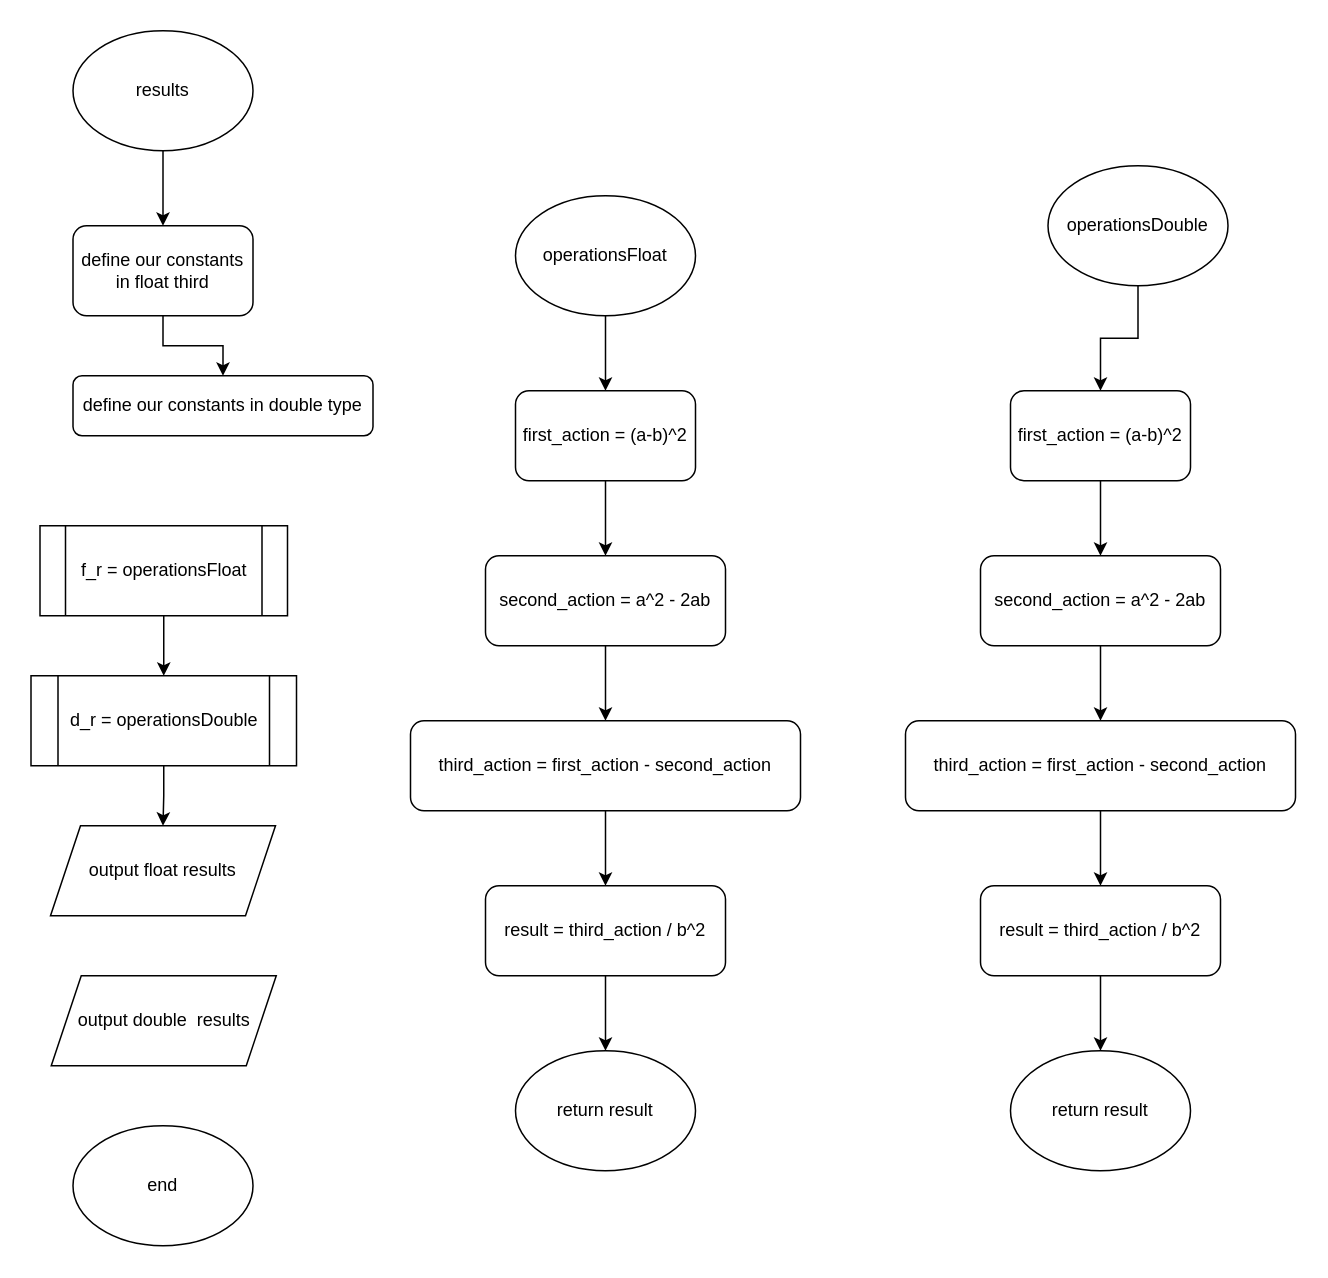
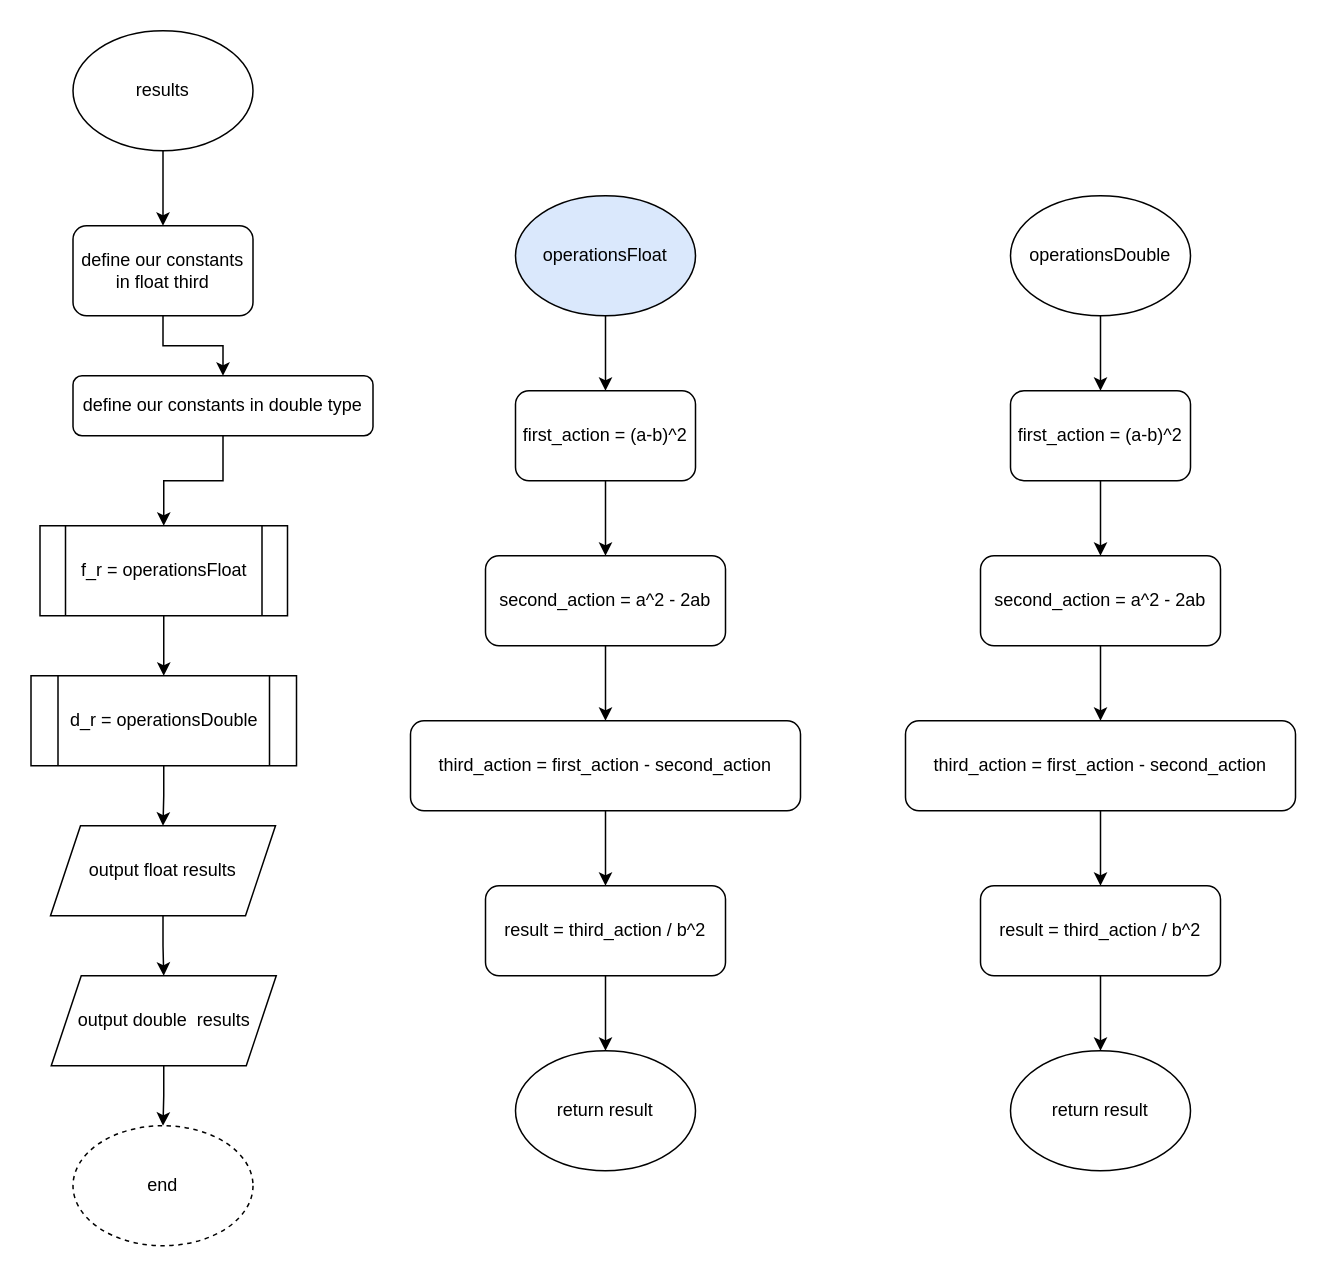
  <mxCell id="0" />
  <mxCell id="1" parent="0" />
  <mxCell id="2" style="edgeStyle=orthogonalEdgeStyle;rounded=0;orthogonalLoop=1;jettySize=auto;html=1;entryX=0.5;entryY=0;entryDx=0;entryDy=0;" edge="1" parent="1" source="3" target="5"><mxGeometry relative="1" as="geometry" /></mxCell>
  <mxCell id="3" value="&lt;div&gt;results&lt;/div&gt;" style="ellipse;whiteSpace=wrap;html=1;" vertex="1" parent="1"><mxGeometry x="48" y="20" width="120" height="80" as="geometry" /></mxCell>
  <mxCell id="4" style="edgeStyle=orthogonalEdgeStyle;rounded=0;orthogonalLoop=1;jettySize=auto;html=1;entryX=0.5;entryY=0;entryDx=0;entryDy=0;" edge="1" parent="1" source="5" target="7"><mxGeometry relative="1" as="geometry" /></mxCell>
  <mxCell id="5" value="define our constants in float third" style="rounded=1;whiteSpace=wrap;html=1;" vertex="1" parent="1"><mxGeometry x="48" y="150" width="120" height="60" as="geometry" /></mxCell>
+ <mxCell id="6" style="edgeStyle=orthogonalEdgeStyle;rounded=0;orthogonalLoop=1;jettySize=auto;html=1;entryX=0.5;entryY=0;entryDx=0;entryDy=0;" edge="1" parent="1" source="7" target="9"><mxGeometry relative="1" as="geometry" /></mxCell>
  <mxCell id="7" value="define our constants in double type" style="rounded=1;whiteSpace=wrap;html=1;" vertex="1" parent="1"><mxGeometry x="48" y="250" width="200" height="40" as="geometry" /></mxCell>
  <mxCell id="8" style="edgeStyle=orthogonalEdgeStyle;rounded=0;orthogonalLoop=1;jettySize=auto;html=1;entryX=0.5;entryY=0;entryDx=0;entryDy=0;" edge="1" parent="1" source="9" target="33"><mxGeometry relative="1" as="geometry" /></mxCell>
  <mxCell id="9" value="f_r = operationsFloat" style="shape=process;whiteSpace=wrap;html=1;backgroundOutline=1;" vertex="1" parent="1"><mxGeometry x="26" y="350" width="165" height="60" as="geometry" /></mxCell>
  <mxCell id="10" style="edgeStyle=orthogonalEdgeStyle;rounded=0;orthogonalLoop=1;jettySize=auto;html=1;entryX=0.5;entryY=0;entryDx=0;entryDy=0;" edge="1" parent="1" source="11" target="13"><mxGeometry relative="1" as="geometry" /></mxCell>
- <mxCell id="11" value="operationsFloat" style="ellipse;whiteSpace=wrap;html=1;" vertex="1" parent="1"><mxGeometry x="343" y="130" width="120" height="80" as="geometry" /></mxCell>
+ <mxCell id="11" value="operationsFloat" style="ellipse;whiteSpace=wrap;html=1;fillColor=#dae8fc;" vertex="1" parent="1"><mxGeometry x="343" y="130" width="120" height="80" as="geometry" /></mxCell>
  <mxCell id="12" style="edgeStyle=orthogonalEdgeStyle;rounded=0;orthogonalLoop=1;jettySize=auto;html=1;entryX=0.5;entryY=0;entryDx=0;entryDy=0;" edge="1" parent="1" source="13" target="15"><mxGeometry relative="1" as="geometry" /></mxCell>
  <mxCell id="13" value="first_action = (a-b)^2" style="rounded=1;whiteSpace=wrap;html=1;" vertex="1" parent="1"><mxGeometry x="343" y="260" width="120" height="60" as="geometry" /></mxCell>
  <mxCell id="14" style="edgeStyle=orthogonalEdgeStyle;rounded=0;orthogonalLoop=1;jettySize=auto;html=1;" edge="1" parent="1" source="15" target="17"><mxGeometry relative="1" as="geometry" /></mxCell>
  <mxCell id="15" value="second_action = a^2 - 2ab" style="rounded=1;whiteSpace=wrap;html=1;" vertex="1" parent="1"><mxGeometry x="323" y="370" width="160" height="60" as="geometry" /></mxCell>
  <mxCell id="16" style="edgeStyle=orthogonalEdgeStyle;rounded=0;orthogonalLoop=1;jettySize=auto;html=1;" edge="1" parent="1" source="17" target="19"><mxGeometry relative="1" as="geometry" /></mxCell>
  <mxCell id="17" value="third_action = first_action - second_action" style="rounded=1;whiteSpace=wrap;html=1;" vertex="1" parent="1"><mxGeometry x="273" y="480" width="260" height="60" as="geometry" /></mxCell>
  <mxCell id="18" style="edgeStyle=orthogonalEdgeStyle;rounded=0;orthogonalLoop=1;jettySize=auto;html=1;entryX=0.5;entryY=0;entryDx=0;entryDy=0;" edge="1" parent="1" source="19" target="20"><mxGeometry relative="1" as="geometry" /></mxCell>
  <mxCell id="19" value="result = third_action / b^2" style="rounded=1;whiteSpace=wrap;html=1;" vertex="1" parent="1"><mxGeometry x="323" y="590" width="160" height="60" as="geometry" /></mxCell>
  <mxCell id="20" value="return result" style="ellipse;whiteSpace=wrap;html=1;" vertex="1" parent="1"><mxGeometry x="343" y="700" width="120" height="80" as="geometry" /></mxCell>
  <mxCell id="21" style="edgeStyle=orthogonalEdgeStyle;rounded=0;orthogonalLoop=1;jettySize=auto;html=1;entryX=0.5;entryY=0;entryDx=0;entryDy=0;" edge="1" source="22" target="24" parent="1"><mxGeometry relative="1" as="geometry" /></mxCell>
- <mxCell id="22" value="operationsDouble" style="ellipse;whiteSpace=wrap;html=1;" vertex="1" parent="1"><mxGeometry x="698" y="110" width="120" height="80" as="geometry" /></mxCell>
+ <mxCell id="22" value="operationsDouble" style="ellipse;whiteSpace=wrap;html=1;" vertex="1" parent="1"><mxGeometry x="673" y="130" width="120" height="80" as="geometry" /></mxCell>
  <mxCell id="23" style="edgeStyle=orthogonalEdgeStyle;rounded=0;orthogonalLoop=1;jettySize=auto;html=1;entryX=0.5;entryY=0;entryDx=0;entryDy=0;" edge="1" source="24" target="26" parent="1"><mxGeometry relative="1" as="geometry" /></mxCell>
  <mxCell id="24" value="first_action = (a-b)^2" style="rounded=1;whiteSpace=wrap;html=1;" vertex="1" parent="1"><mxGeometry x="673" y="260" width="120" height="60" as="geometry" /></mxCell>
  <mxCell id="25" style="edgeStyle=orthogonalEdgeStyle;rounded=0;orthogonalLoop=1;jettySize=auto;html=1;" edge="1" source="26" target="28" parent="1"><mxGeometry relative="1" as="geometry" /></mxCell>
  <mxCell id="26" value="second_action = a^2 - 2ab" style="rounded=1;whiteSpace=wrap;html=1;" vertex="1" parent="1"><mxGeometry x="653" y="370" width="160" height="60" as="geometry" /></mxCell>
  <mxCell id="27" style="edgeStyle=orthogonalEdgeStyle;rounded=0;orthogonalLoop=1;jettySize=auto;html=1;" edge="1" source="28" target="30" parent="1"><mxGeometry relative="1" as="geometry" /></mxCell>
  <mxCell id="28" value="third_action = first_action - second_action" style="rounded=1;whiteSpace=wrap;html=1;" vertex="1" parent="1"><mxGeometry x="603" y="480" width="260" height="60" as="geometry" /></mxCell>
  <mxCell id="29" style="edgeStyle=orthogonalEdgeStyle;rounded=0;orthogonalLoop=1;jettySize=auto;html=1;entryX=0.5;entryY=0;entryDx=0;entryDy=0;" edge="1" source="30" target="31" parent="1"><mxGeometry relative="1" as="geometry" /></mxCell>
  <mxCell id="30" value="result = third_action / b^2" style="rounded=1;whiteSpace=wrap;html=1;" vertex="1" parent="1"><mxGeometry x="653" y="590" width="160" height="60" as="geometry" /></mxCell>
  <mxCell id="31" value="return result" style="ellipse;whiteSpace=wrap;html=1;" vertex="1" parent="1"><mxGeometry x="673" y="700" width="120" height="80" as="geometry" /></mxCell>
  <mxCell id="32" style="edgeStyle=orthogonalEdgeStyle;rounded=0;orthogonalLoop=1;jettySize=auto;html=1;entryX=0.5;entryY=0;entryDx=0;entryDy=0;" edge="1" parent="1" source="33" target="35"><mxGeometry relative="1" as="geometry" /></mxCell>
  <mxCell id="33" value="d_r = operationsDouble" style="shape=process;whiteSpace=wrap;html=1;backgroundOutline=1;" vertex="1" parent="1"><mxGeometry x="20" y="450" width="177" height="60" as="geometry" /></mxCell>
+ <mxCell id="34" style="edgeStyle=orthogonalEdgeStyle;rounded=0;orthogonalLoop=1;jettySize=auto;html=1;entryX=0.5;entryY=0;entryDx=0;entryDy=0;" edge="1" parent="1" source="35" target="37"><mxGeometry relative="1" as="geometry" /></mxCell>
  <mxCell id="35" value="output float results" style="shape=parallelogram;perimeter=parallelogramPerimeter;whiteSpace=wrap;html=1;fixedSize=1;" vertex="1" parent="1"><mxGeometry x="33" y="550" width="150" height="60" as="geometry" /></mxCell>
+ <mxCell id="36" style="edgeStyle=orthogonalEdgeStyle;rounded=0;orthogonalLoop=1;jettySize=auto;html=1;entryX=0.5;entryY=0;entryDx=0;entryDy=0;" edge="1" parent="1" source="37" target="38"><mxGeometry relative="1" as="geometry" /></mxCell>
  <mxCell id="37" value="output double&amp;nbsp; results" style="shape=parallelogram;perimeter=parallelogramPerimeter;whiteSpace=wrap;html=1;fixedSize=1;" vertex="1" parent="1"><mxGeometry x="33.5" y="650" width="150" height="60" as="geometry" /></mxCell>
- <mxCell id="38" value="end" style="ellipse;whiteSpace=wrap;html=1;" vertex="1" parent="1"><mxGeometry x="48" y="750" width="120" height="80" as="geometry" /></mxCell>
+ <mxCell id="38" value="end" style="ellipse;whiteSpace=wrap;html=1;dashed=1;" vertex="1" parent="1"><mxGeometry x="48" y="750" width="120" height="80" as="geometry" /></mxCell>
